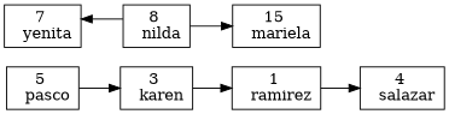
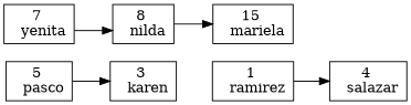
  digraph {
    rankdir=LR
    splines=ortho
    node [shape=record]
    "5 \n  pasco"
    "3 \n  karen"
    "1 \n  ramirez"
    "4 \n  salazar"
    "7 \n  yenita"
    "8 \n  nilda"
    "15 \n  mariela"
    "5 \n  pasco" -> "3 \n  karen"
-   "3 \n  karen" -> "1 \n  ramirez"
    "1 \n  ramirez" -> "4 \n  salazar"
-   "8 \n  nilda" -> "7 \n  yenita"
+   "7 \n  yenita" -> "8 \n  nilda"
    "8 \n  nilda" -> "15 \n  mariela"
  }
